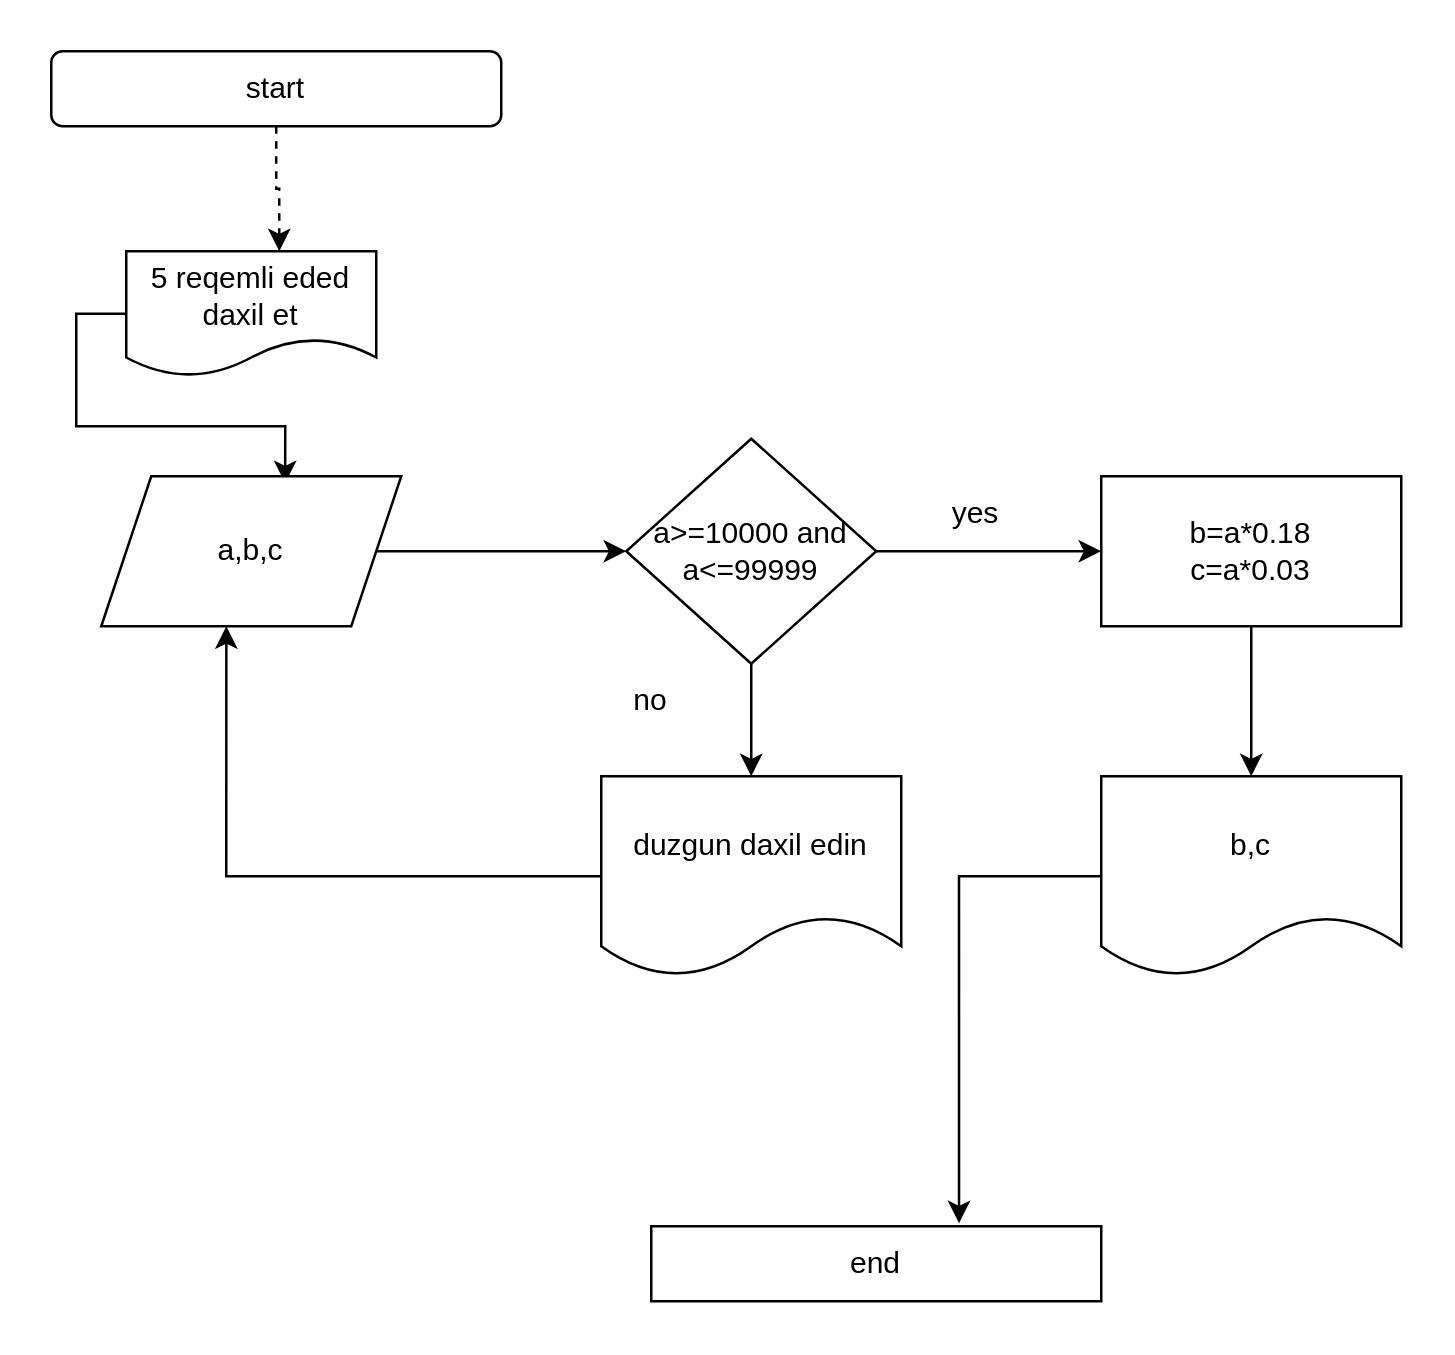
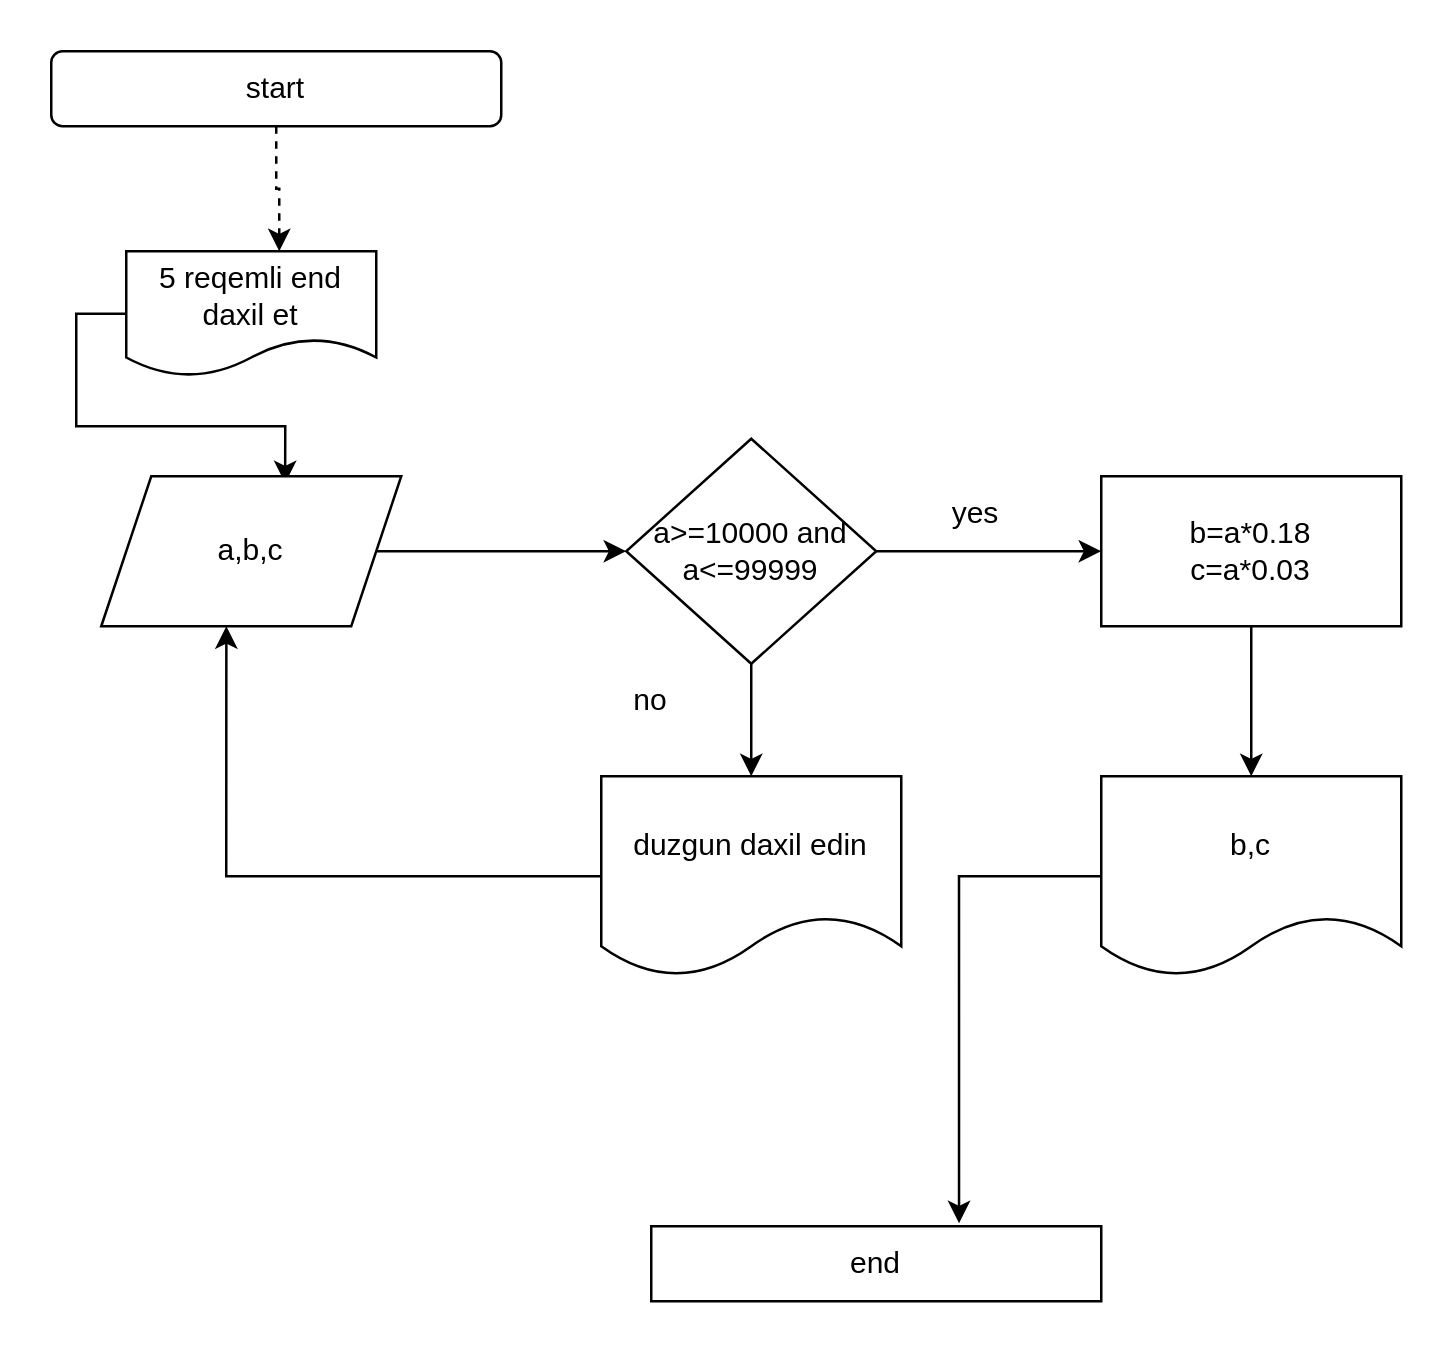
  <mxCell id="0" />
  <mxCell id="1" parent="0" />
  <mxCell id="2" style="edgeStyle=orthogonalEdgeStyle;rounded=0;orthogonalLoop=1;jettySize=auto;html=1;exitX=0.5;exitY=1;exitDx=0;exitDy=0;entryX=0.612;entryY=0;entryDx=0;entryDy=0;entryPerimeter=0;dashed=1;" edge="1" parent="1" source="3" target="6"><mxGeometry relative="1" as="geometry" /></mxCell>
  <mxCell id="3" value="start" style="rounded=1;whiteSpace=wrap;html=1;" vertex="1" parent="1"><mxGeometry x="20" y="20" width="180" height="30" as="geometry" /></mxCell>
  <mxCell id="4" value="end" style="whiteSpace=wrap;html=1;rounded=0;" vertex="1" parent="1"><mxGeometry x="260" y="490" width="180" height="30" as="geometry" /></mxCell>
  <mxCell id="5" style="edgeStyle=orthogonalEdgeStyle;rounded=0;orthogonalLoop=1;jettySize=auto;html=1;exitX=0;exitY=0.5;exitDx=0;exitDy=0;entryX=0.613;entryY=0.047;entryDx=0;entryDy=0;entryPerimeter=0;" edge="1" parent="1" source="6" target="8"><mxGeometry relative="1" as="geometry" /></mxCell>
- <mxCell id="6" value="5 reqemli eded daxil et" style="shape=document;whiteSpace=wrap;html=1;boundedLbl=1;" vertex="1" parent="1"><mxGeometry x="50" y="100" width="100" height="50" as="geometry" /></mxCell>
+ <mxCell id="6" value="5 reqemli end daxil et" style="shape=document;whiteSpace=wrap;html=1;boundedLbl=1;" vertex="1" parent="1"><mxGeometry x="50" y="100" width="100" height="50" as="geometry" /></mxCell>
  <mxCell id="7" style="edgeStyle=orthogonalEdgeStyle;rounded=0;orthogonalLoop=1;jettySize=auto;html=1;exitX=1;exitY=0.5;exitDx=0;exitDy=0;" edge="1" parent="1" source="8"><mxGeometry relative="1" as="geometry"><mxPoint x="250" y="220" as="targetPoint" /></mxGeometry></mxCell>
  <mxCell id="8" value="a,b,c" style="shape=parallelogram;perimeter=parallelogramPerimeter;whiteSpace=wrap;html=1;fixedSize=1;" vertex="1" parent="1"><mxGeometry x="40" y="190" width="120" height="60" as="geometry" /></mxCell>
  <mxCell id="9" style="edgeStyle=orthogonalEdgeStyle;rounded=0;orthogonalLoop=1;jettySize=auto;html=1;exitX=0.5;exitY=1;exitDx=0;exitDy=0;" edge="1" parent="1" source="11"><mxGeometry relative="1" as="geometry"><mxPoint x="300" y="310" as="targetPoint" /></mxGeometry></mxCell>
  <mxCell id="10" style="edgeStyle=orthogonalEdgeStyle;rounded=0;orthogonalLoop=1;jettySize=auto;html=1;exitX=1;exitY=0.5;exitDx=0;exitDy=0;" edge="1" parent="1" source="11"><mxGeometry relative="1" as="geometry"><mxPoint x="440" y="220" as="targetPoint" /></mxGeometry></mxCell>
  <mxCell id="11" value="a&amp;gt;=10000 and&lt;br&gt;a&amp;lt;=99999" style="rhombus;whiteSpace=wrap;html=1;" vertex="1" parent="1"><mxGeometry x="250" y="175" width="100" height="90" as="geometry" /></mxCell>
  <mxCell id="12" value="no" style="text;html=1;strokeColor=none;fillColor=none;align=center;verticalAlign=middle;whiteSpace=wrap;rounded=0;" vertex="1" parent="1"><mxGeometry x="230" y="265" width="60" height="30" as="geometry" /></mxCell>
  <mxCell id="13" style="edgeStyle=orthogonalEdgeStyle;rounded=0;orthogonalLoop=1;jettySize=auto;html=1;exitX=0;exitY=0.5;exitDx=0;exitDy=0;entryX=0.417;entryY=1;entryDx=0;entryDy=0;entryPerimeter=0;" edge="1" parent="1" source="14" target="8"><mxGeometry relative="1" as="geometry" /></mxCell>
  <mxCell id="14" value="duzgun daxil edin" style="shape=document;whiteSpace=wrap;html=1;boundedLbl=1;" vertex="1" parent="1"><mxGeometry x="240" y="310" width="120" height="80" as="geometry" /></mxCell>
  <mxCell id="15" style="edgeStyle=orthogonalEdgeStyle;rounded=0;orthogonalLoop=1;jettySize=auto;html=1;exitX=0.5;exitY=1;exitDx=0;exitDy=0;" edge="1" parent="1" source="16"><mxGeometry relative="1" as="geometry"><mxPoint x="500" y="310" as="targetPoint" /></mxGeometry></mxCell>
  <mxCell id="16" value="b=a*0.18&lt;br&gt;c=a*0.03" style="rounded=0;whiteSpace=wrap;html=1;" vertex="1" parent="1"><mxGeometry x="440" y="190" width="120" height="60" as="geometry" /></mxCell>
  <mxCell id="17" value="yes" style="text;html=1;strokeColor=none;fillColor=none;align=center;verticalAlign=middle;whiteSpace=wrap;rounded=0;" vertex="1" parent="1"><mxGeometry x="360" y="190" width="60" height="30" as="geometry" /></mxCell>
  <mxCell id="18" style="edgeStyle=orthogonalEdgeStyle;rounded=0;orthogonalLoop=1;jettySize=auto;html=1;exitX=0;exitY=0.5;exitDx=0;exitDy=0;entryX=0.684;entryY=-0.04;entryDx=0;entryDy=0;entryPerimeter=0;" edge="1" parent="1" source="19" target="4"><mxGeometry relative="1" as="geometry" /></mxCell>
  <mxCell id="19" value="b,c" style="shape=document;whiteSpace=wrap;html=1;boundedLbl=1;" vertex="1" parent="1"><mxGeometry x="440" y="310" width="120" height="80" as="geometry" /></mxCell>
